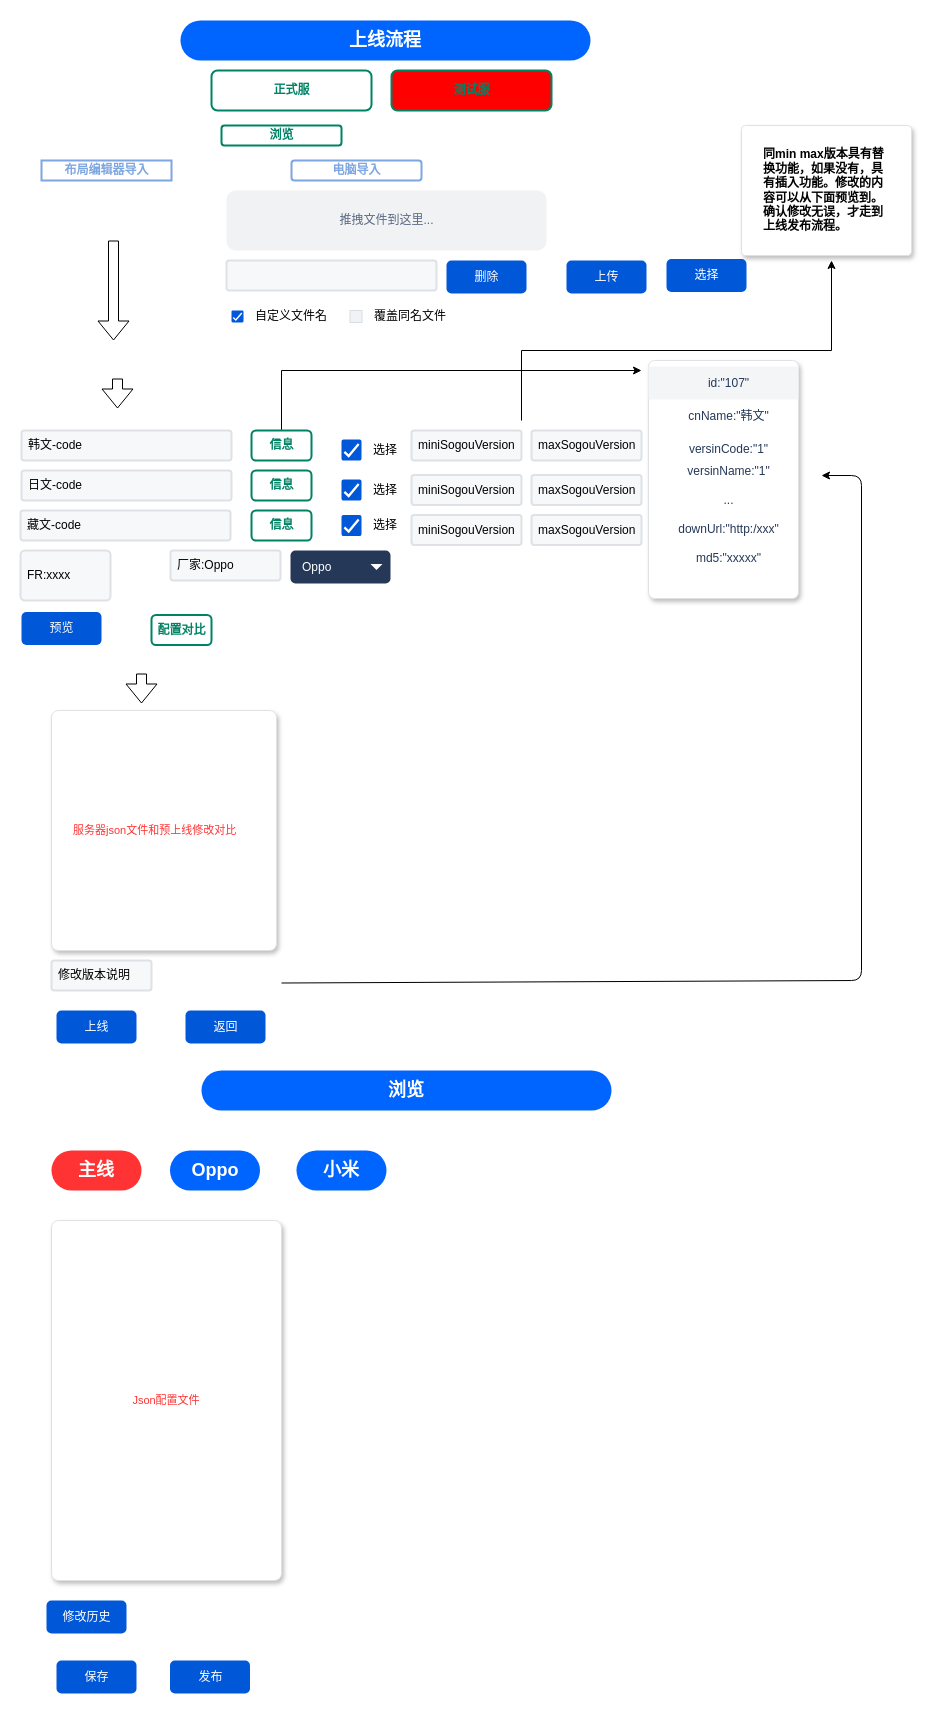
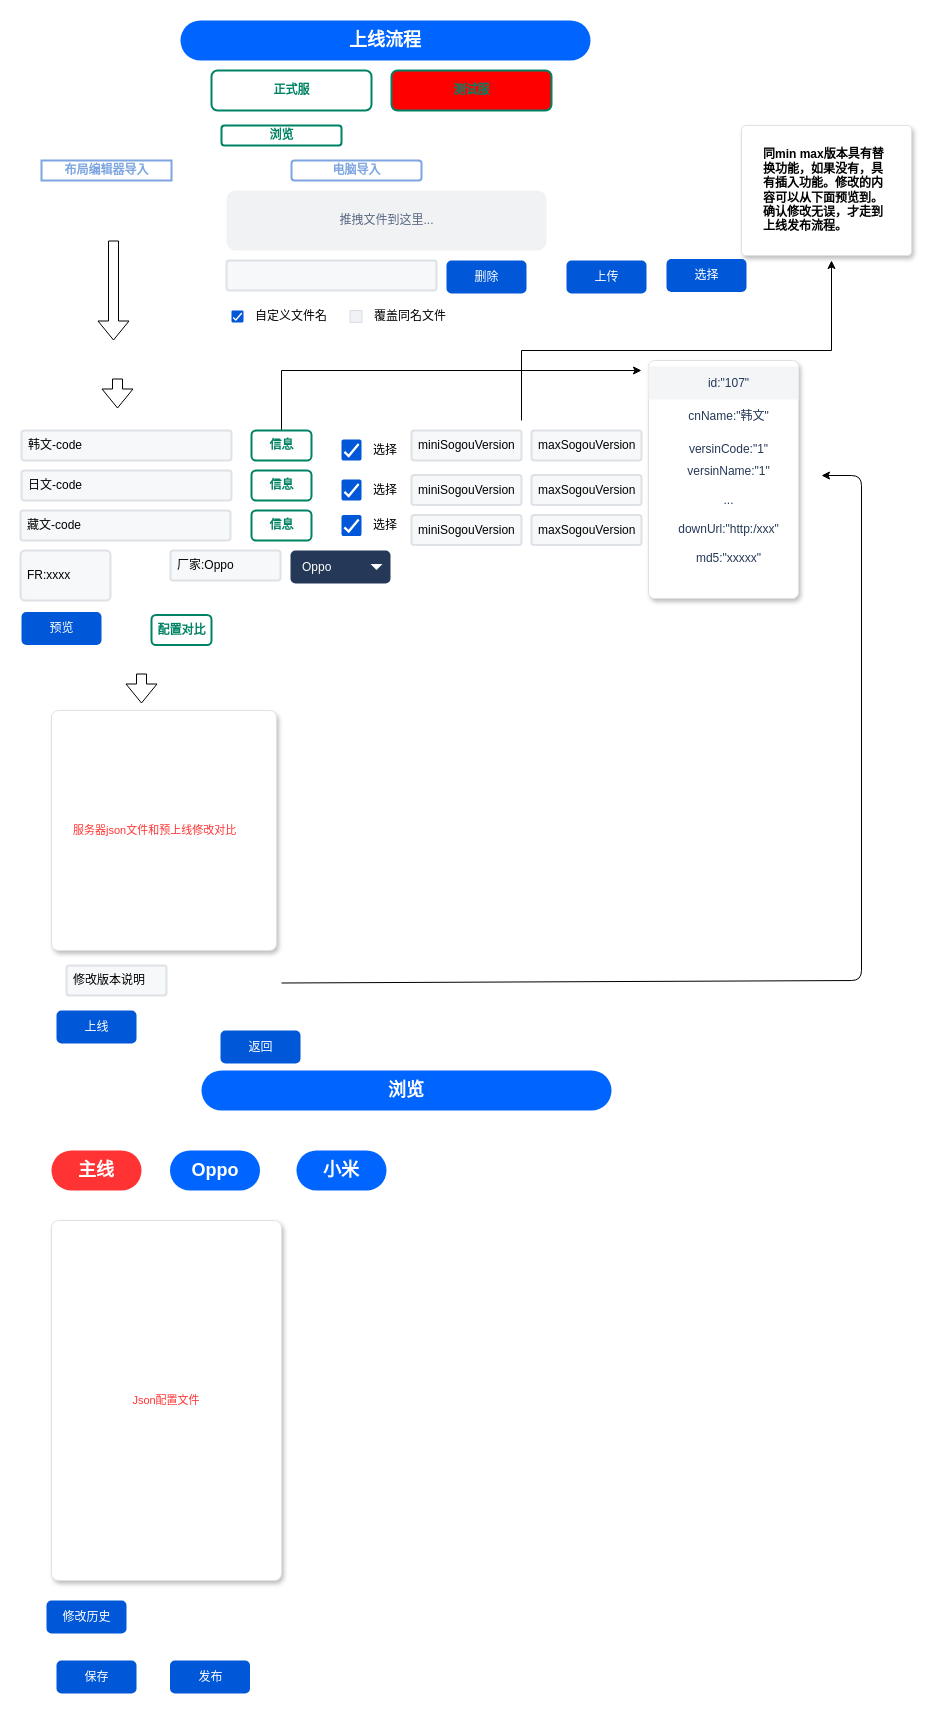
  <mxCell id="0" />
  <mxCell id="1" parent="0" />
  <mxCell id="2" value="上线流程" style="rounded=1;fillColor=#0065FF;strokeColor=none;html=1;fontColor=#ffffff;align=center;verticalAlign=middle;whiteSpace=wrap;fontSize=18;fontStyle=1;arcSize=50" vertex="1" parent="1"><mxGeometry x="180" y="20" width="410" height="40" as="geometry" /></mxCell>
  <mxCell id="3" value="正式服" style="dashed=0;html=1;rounded=1;strokeColor=#008364;fontSize=12;align=center;fontStyle=1;strokeWidth=2;fontColor=#008364" vertex="1" parent="1"><mxGeometry x="211" y="70" width="160" height="40" as="geometry" /></mxCell>
  <mxCell id="4" value="测试服" style="dashed=0;html=1;rounded=1;strokeColor=#008364;fontSize=12;align=center;fontStyle=1;strokeWidth=2;fontColor=#008364;fillColor=#FF0000;" vertex="1" parent="1"><mxGeometry x="391" y="70" width="160" height="40" as="geometry" /></mxCell>
  <mxCell id="5" value="推拽文件到这里..." style="rounded=1;align=center;fillColor=#F1F2F4;strokeColor=none;html=1;fontColor=#596780;fontSize=12" vertex="1" parent="1"><mxGeometry x="226" y="190" width="320" height="60" as="geometry" /></mxCell>
  <mxCell id="6" value="" style="rounded=1;arcSize=9;fillColor=#F7F8F9;align=left;spacingLeft=5;strokeColor=#DEE1E6;html=1;strokeWidth=2;fontSize=12" vertex="1" parent="1"><mxGeometry x="226" y="260" width="210" height="30" as="geometry" /></mxCell>
  <mxCell id="7" value="删除" style="rounded=1;fillColor=#0057D8;align=center;strokeColor=none;html=1;fontColor=#ffffff;fontSize=12" vertex="1" parent="1"><mxGeometry x="446" y="260" width="80" height="33" as="geometry" /></mxCell>
  <mxCell id="8" value="自定义文件名" style="html=1;shadow=0;dashed=0;shape=mxgraph.atlassian.checkbox_2;fillColor=#0057D8;strokeColor=none;align=left;verticalAlign=middle;fontStyle=0;fontSize=12;labelPosition=right;verticalLabelPosition=middle;spacingLeft=10" vertex="1" parent="1"><mxGeometry x="231" y="310" width="12" height="12" as="geometry" /></mxCell>
  <mxCell id="9" value="覆盖同名文件" style="rounded=1;fillColor=#F0F2F5;strokeColor=#D8DCE3;align=left;verticalAlign=middle;fontStyle=0;fontSize=12;labelPosition=right;verticalLabelPosition=middle;spacingLeft=10;html=1;shadow=0;dashed=0;arcSize=0;" vertex="1" parent="1"><mxGeometry x="349.5" y="310" width="12" height="12" as="geometry" /></mxCell>
  <mxCell id="10" value="上传" style="rounded=1;fillColor=#0057D8;align=center;strokeColor=none;html=1;fontColor=#ffffff;fontSize=12" vertex="1" parent="1"><mxGeometry x="566" y="260" width="80" height="33" as="geometry" /></mxCell>
  <mxCell id="11" value="选择" style="rounded=1;fillColor=#0057D8;align=center;strokeColor=none;html=1;fontColor=#ffffff;fontSize=12" vertex="1" parent="1"><mxGeometry x="666" y="258.5" width="80" height="33" as="geometry" /></mxCell>
  <mxCell id="12" value="韩文-code" style="rounded=1;arcSize=9;fillColor=#F7F8F9;align=left;spacingLeft=5;strokeColor=#DEE1E6;html=1;strokeWidth=2;fontSize=12" vertex="1" parent="1"><mxGeometry x="21" y="430" width="210" height="30" as="geometry" /></mxCell>
  <mxCell id="13" value="日文-code" style="rounded=1;arcSize=9;fillColor=#F7F8F9;align=left;spacingLeft=5;strokeColor=#DEE1E6;html=1;strokeWidth=2;fontSize=12" vertex="1" parent="1"><mxGeometry x="21" y="470" width="210" height="30" as="geometry" /></mxCell>
  <mxCell id="14" value="藏文-code" style="rounded=1;arcSize=9;fillColor=#F7F8F9;align=left;spacingLeft=5;strokeColor=#DEE1E6;html=1;strokeWidth=2;fontSize=12" vertex="1" parent="1"><mxGeometry x="20" y="510" width="210" height="30" as="geometry" /></mxCell>
  <mxCell id="15" style="edgeStyle=orthogonalEdgeStyle;rounded=0;orthogonalLoop=1;jettySize=auto;html=1;" edge="1" parent="1" source="16"><mxGeometry relative="1" as="geometry"><mxPoint x="641" y="370" as="targetPoint" /><Array as="points"><mxPoint x="281" y="370" /><mxPoint x="641" y="370" /></Array></mxGeometry></mxCell>
  <mxCell id="16" value="信息" style="dashed=0;html=1;rounded=1;strokeColor=#008364;fontSize=12;align=center;fontStyle=1;strokeWidth=2;fontColor=#008364" vertex="1" parent="1"><mxGeometry x="251" y="430" width="60" height="30" as="geometry" /></mxCell>
  <mxCell id="17" value="信息" style="dashed=0;html=1;rounded=1;strokeColor=#008364;fontSize=12;align=center;fontStyle=1;strokeWidth=2;fontColor=#008364" vertex="1" parent="1"><mxGeometry x="251" y="470" width="60" height="30" as="geometry" /></mxCell>
  <mxCell id="18" value="信息" style="dashed=0;html=1;rounded=1;strokeColor=#008364;fontSize=12;align=center;fontStyle=1;strokeWidth=2;fontColor=#008364" vertex="1" parent="1"><mxGeometry x="251" y="510" width="60" height="30" as="geometry" /></mxCell>
  <mxCell id="19" value="选择" style="html=1;shadow=0;dashed=0;shape=mxgraph.atlassian.checkbox_2;fillColor=#0057D8;strokeColor=none;align=left;verticalAlign=middle;fontStyle=0;fontSize=12;labelPosition=right;verticalLabelPosition=middle;spacingLeft=10" vertex="1" parent="1"><mxGeometry x="341" y="439" width="20" height="21" as="geometry" /></mxCell>
  <mxCell id="20" value="选择" style="html=1;shadow=0;dashed=0;shape=mxgraph.atlassian.checkbox_2;fillColor=#0057D8;strokeColor=none;align=left;verticalAlign=middle;fontStyle=0;fontSize=12;labelPosition=right;verticalLabelPosition=middle;spacingLeft=10" vertex="1" parent="1"><mxGeometry x="341" y="479" width="20" height="21" as="geometry" /></mxCell>
  <mxCell id="21" value="选择" style="html=1;shadow=0;dashed=0;shape=mxgraph.atlassian.checkbox_2;fillColor=#0057D8;strokeColor=none;align=left;verticalAlign=middle;fontStyle=0;fontSize=12;labelPosition=right;verticalLabelPosition=middle;spacingLeft=10" vertex="1" parent="1"><mxGeometry x="341" y="514.5" width="20" height="21" as="geometry" /></mxCell>
  <mxCell id="22" value="" style="rounded=1;fillColor=#ffffff;strokeColor=#DFE1E5;shadow=1;html=1;arcSize=4;align=center;" vertex="1" parent="1"><mxGeometry x="648" y="360" width="150" height="238" as="geometry" /></mxCell>
  <mxCell id="23" value="id:&quot;107&quot;" style="rounded=0;fillColor=#F4F5F7;strokeColor=none;shadow=0;html=1;align=center;fontSize=12;spacingLeft=10;fontColor=#253858;resizeWidth=1" vertex="1" parent="22"><mxGeometry width="150" height="33" relative="1" as="geometry"><mxPoint y="6" as="offset" /></mxGeometry></mxCell>
  <mxCell id="24" value="cnName:&quot;韩文&quot;" style="rounded=0;fillColor=none;strokeColor=none;shadow=0;html=1;align=center;fontSize=12;spacingLeft=10;fontColor=#253858;resizeWidth=1" vertex="1" parent="22"><mxGeometry width="150" height="33" relative="1" as="geometry"><mxPoint y="39" as="offset" /></mxGeometry></mxCell>
  <mxCell id="25" value="versinCode:&quot;1&quot;" style="rounded=0;fillColor=none;strokeColor=none;shadow=0;html=1;align=center;fontSize=12;spacingLeft=10;fontColor=#253858;resizeWidth=1" vertex="1" parent="22"><mxGeometry width="150" height="33" relative="1" as="geometry"><mxPoint y="72" as="offset" /></mxGeometry></mxCell>
  <mxCell id="26" value="versinName:&quot;1&quot;" style="rounded=0;fillColor=none;strokeColor=none;shadow=0;html=1;align=center;fontSize=12;spacingLeft=10;fontColor=#253858;resizeWidth=1" vertex="1" parent="22"><mxGeometry y="95.91" width="150" height="29.306" as="geometry" /></mxCell>
  <mxCell id="27" value="..." style="rounded=0;fillColor=none;strokeColor=none;shadow=0;html=1;align=center;fontSize=12;spacingLeft=10;fontColor=#253858;resizeWidth=1" vertex="1" parent="22"><mxGeometry y="125.216" width="150" height="29.306" as="geometry" /></mxCell>
  <mxCell id="28" value="downUrl:&quot;http:/xxx&quot;" style="rounded=0;fillColor=none;strokeColor=none;shadow=0;html=1;align=center;fontSize=12;spacingLeft=10;fontColor=#253858;resizeWidth=1" vertex="1" parent="22"><mxGeometry y="154.522" width="150" height="29.306" as="geometry" /></mxCell>
  <mxCell id="29" value="md5:&quot;xxxxx&quot;" style="rounded=0;fillColor=none;strokeColor=none;shadow=0;html=1;align=center;fontSize=12;spacingLeft=10;fontColor=#253858;resizeWidth=1" vertex="1" parent="22"><mxGeometry y="183.828" width="150" height="29.306" as="geometry" /></mxCell>
  <mxCell id="30" style="edgeStyle=orthogonalEdgeStyle;rounded=0;orthogonalLoop=1;jettySize=auto;html=1;" edge="1" parent="1"><mxGeometry relative="1" as="geometry"><mxPoint x="831" y="260" as="targetPoint" /><mxPoint x="521" y="420" as="sourcePoint" /><Array as="points"><mxPoint x="521" y="350" /><mxPoint x="831" y="350" /><mxPoint x="831" y="260" /></Array></mxGeometry></mxCell>
  <mxCell id="31" value="miniSogouVersion" style="rounded=1;arcSize=9;fillColor=#F7F8F9;align=left;spacingLeft=5;strokeColor=#DEE1E6;html=1;strokeWidth=2;fontSize=12" vertex="1" parent="1"><mxGeometry x="411" y="430" width="110" height="30" as="geometry" /></mxCell>
  <mxCell id="32" value="maxSogouVersion" style="rounded=1;arcSize=9;fillColor=#F7F8F9;align=left;spacingLeft=5;strokeColor=#DEE1E6;html=1;strokeWidth=2;fontSize=12" vertex="1" parent="1"><mxGeometry x="531" y="430" width="110" height="30" as="geometry" /></mxCell>
  <mxCell id="33" value="miniSogouVersion" style="rounded=1;arcSize=9;fillColor=#F7F8F9;align=left;spacingLeft=5;strokeColor=#DEE1E6;html=1;strokeWidth=2;fontSize=12" vertex="1" parent="1"><mxGeometry x="411" y="474.5" width="110" height="30" as="geometry" /></mxCell>
  <mxCell id="34" value="maxSogouVersion" style="rounded=1;arcSize=9;fillColor=#F7F8F9;align=left;spacingLeft=5;strokeColor=#DEE1E6;html=1;strokeWidth=2;fontSize=12" vertex="1" parent="1"><mxGeometry x="531" y="474.5" width="110" height="30" as="geometry" /></mxCell>
  <mxCell id="35" value="miniSogouVersion" style="rounded=1;arcSize=9;fillColor=#F7F8F9;align=left;spacingLeft=5;strokeColor=#DEE1E6;html=1;strokeWidth=2;fontSize=12" vertex="1" parent="1"><mxGeometry x="411" y="514.5" width="110" height="30" as="geometry" /></mxCell>
  <mxCell id="36" value="maxSogouVersion" style="rounded=1;arcSize=9;fillColor=#F7F8F9;align=left;spacingLeft=5;strokeColor=#DEE1E6;html=1;strokeWidth=2;fontSize=12" vertex="1" parent="1"><mxGeometry x="531" y="514.5" width="110" height="30" as="geometry" /></mxCell>
  <mxCell id="37" value="预览" style="rounded=1;fillColor=#0057D8;align=center;strokeColor=none;html=1;fontColor=#ffffff;fontSize=12" vertex="1" parent="1"><mxGeometry x="21" y="611.5" width="80" height="33" as="geometry" /></mxCell>
  <mxCell id="38" value="配置对比" style="dashed=0;html=1;rounded=1;strokeColor=#008364;fontSize=12;align=center;fontStyle=1;strokeWidth=2;fontColor=#008364" vertex="1" parent="1"><mxGeometry x="151" y="614.5" width="60" height="30" as="geometry" /></mxCell>
  <mxCell id="39" value="" style="shape=flexArrow;endArrow=classic;html=1;" edge="1" parent="1"><mxGeometry width="50" height="50" relative="1" as="geometry"><mxPoint x="141" y="673" as="sourcePoint" /><mxPoint x="141" y="703" as="targetPoint" /></mxGeometry></mxCell>
  <mxCell id="40" value="" style="shape=flexArrow;endArrow=classic;html=1;" edge="1" parent="1"><mxGeometry width="50" height="50" relative="1" as="geometry"><mxPoint x="117" y="378" as="sourcePoint" /><mxPoint x="117" y="408" as="targetPoint" /></mxGeometry></mxCell>
  <mxCell id="41" value="&lt;span style=&quot;font-size: 11px&quot;&gt;&lt;font color=&quot;#ff3333&quot;&gt;服务器json文件和预上线修改对比&lt;/font&gt;&lt;/span&gt;" style="rounded=1;arcSize=3;fillColor=#ffffff;strokeColor=#DFE1E5;strokeWidth=1;shadow=1;align=left;html=1;whiteSpace=wrap;spacingLeft=20;spacingRight=20;fontSize=12" vertex="1" parent="1"><mxGeometry x="51" y="710" width="225" height="240" as="geometry" /></mxCell>
  <mxCell id="42" value="上线" style="rounded=1;fillColor=#0057D8;align=center;strokeColor=none;html=1;fontColor=#ffffff;fontSize=12" vertex="1" parent="1"><mxGeometry x="56" y="1010" width="80" height="33" as="geometry" /></mxCell>
- <mxCell id="43" value="返回" style="rounded=1;fillColor=#0057D8;align=center;strokeColor=none;html=1;fontColor=#ffffff;fontSize=12" vertex="1" parent="1"><mxGeometry x="185" y="1010" width="80" height="33" as="geometry" /></mxCell>
+ <mxCell id="43" value="返回" style="rounded=1;fillColor=#0057D8;align=center;strokeColor=none;html=1;fontColor=#ffffff;fontSize=12" vertex="1" parent="1"><mxGeometry x="220" y="1030" width="80" height="33" as="geometry" /></mxCell>
  <mxCell id="44" value="" style="endArrow=classic;html=1;" edge="1" parent="1"><mxGeometry width="50" height="50" relative="1" as="geometry"><mxPoint x="281" y="982.5" as="sourcePoint" /><mxPoint x="821" y="475" as="targetPoint" /><Array as="points"><mxPoint x="861" y="980" /><mxPoint x="861" y="475" /></Array></mxGeometry></mxCell>
  <mxCell id="45" value="FR:xxxx" style="rounded=1;arcSize=9;fillColor=#F7F8F9;align=left;spacingLeft=5;strokeColor=#DEE1E6;html=1;strokeWidth=2;fontSize=12" vertex="1" parent="1"><mxGeometry x="20" y="550" width="90" height="50" as="geometry" /></mxCell>
  <mxCell id="46" value="厂家:Oppo" style="rounded=1;arcSize=9;fillColor=#F7F8F9;align=left;spacingLeft=5;strokeColor=#DEE1E6;html=1;strokeWidth=2;fontSize=12" vertex="1" parent="1"><mxGeometry x="170" y="550" width="110" height="30" as="geometry" /></mxCell>
  <mxCell id="47" value="Oppo" style="rounded=1;fillColor=#253858;strokeColor=none;html=1;fontColor=#ffffff;align=left;fontSize=12;spacingLeft=10" vertex="1" parent="1"><mxGeometry x="290" y="550" width="100" height="33" as="geometry" /></mxCell>
  <mxCell id="48" value="" style="shape=triangle;direction=south;fillColor=#ffffff;strokeColor=none;html=1" vertex="1" parent="47"><mxGeometry x="1" y="0.5" width="12" height="6" relative="1" as="geometry"><mxPoint x="-20" y="-3" as="offset" /></mxGeometry></mxCell>
  <mxCell id="49" value="浏览" style="dashed=0;html=1;rounded=1;strokeColor=#008364;fontSize=12;align=center;fontStyle=1;strokeWidth=2;fontColor=#008364" vertex="1" parent="1"><mxGeometry x="221" y="125" width="120" height="20" as="geometry" /></mxCell>
  <mxCell id="50" value="浏览" style="rounded=1;fillColor=#0065FF;strokeColor=none;html=1;fontColor=#ffffff;align=center;verticalAlign=middle;whiteSpace=wrap;fontSize=18;fontStyle=1;arcSize=50" vertex="1" parent="1"><mxGeometry x="201" y="1070" width="410" height="40" as="geometry" /></mxCell>
  <mxCell id="51" value="主线" style="rounded=1;strokeColor=none;html=1;fontColor=#ffffff;align=center;verticalAlign=middle;whiteSpace=wrap;fontSize=18;fontStyle=1;arcSize=50;fillColor=#FF3333;" vertex="1" parent="1"><mxGeometry x="51" y="1150" width="90" height="40" as="geometry" /></mxCell>
  <mxCell id="52" value="Oppo" style="rounded=1;fillColor=#0065FF;strokeColor=none;html=1;fontColor=#ffffff;align=center;verticalAlign=middle;whiteSpace=wrap;fontSize=18;fontStyle=1;arcSize=50" vertex="1" parent="1"><mxGeometry x="169.5" y="1150" width="90" height="40" as="geometry" /></mxCell>
  <mxCell id="53" value="小米" style="rounded=1;fillColor=#0065FF;strokeColor=none;html=1;fontColor=#ffffff;align=center;verticalAlign=middle;whiteSpace=wrap;fontSize=18;fontStyle=1;arcSize=50" vertex="1" parent="1"><mxGeometry x="296" y="1150" width="90" height="40" as="geometry" /></mxCell>
  <mxCell id="54" value="&lt;font color=&quot;#ff3333&quot;&gt;&lt;span style=&quot;font-size: 11px&quot;&gt;Json配置文件&lt;/span&gt;&lt;/font&gt;" style="rounded=1;arcSize=3;fillColor=#ffffff;strokeColor=#DFE1E5;strokeWidth=1;shadow=1;align=center;html=1;whiteSpace=wrap;spacingLeft=20;spacingRight=20;fontSize=12" vertex="1" parent="1"><mxGeometry x="51" y="1220" width="230" height="360" as="geometry" /></mxCell>
  <mxCell id="55" value="修改历史" style="rounded=1;fillColor=#0057D8;align=center;strokeColor=none;html=1;fontColor=#ffffff;fontSize=12" vertex="1" parent="1"><mxGeometry x="46" y="1600" width="80" height="33" as="geometry" /></mxCell>
  <mxCell id="56" value="保存" style="rounded=1;fillColor=#0057D8;align=center;strokeColor=none;html=1;fontColor=#ffffff;fontSize=12" vertex="1" parent="1"><mxGeometry x="56" y="1660" width="80" height="33" as="geometry" /></mxCell>
  <mxCell id="57" value="发布" style="rounded=1;fillColor=#0057D8;align=center;strokeColor=none;html=1;fontColor=#ffffff;fontSize=12" vertex="1" parent="1"><mxGeometry x="169.5" y="1660" width="80" height="33" as="geometry" /></mxCell>
  <mxCell id="58" value="&lt;b&gt;同min max版本具有替换功能，如果没有，具有插入功能。修改的内容可以从下面预览到。&lt;br&gt;确认修改无误，才走到上线发布流程。&lt;br&gt;&lt;/b&gt;" style="rounded=1;arcSize=3;fillColor=#ffffff;strokeColor=#DFE1E5;strokeWidth=1;shadow=1;align=left;html=1;whiteSpace=wrap;spacingLeft=20;spacingRight=20;fontSize=12" vertex="1" parent="1"><mxGeometry x="741" y="125" width="170" height="130" as="geometry" /></mxCell>
  <mxCell id="59" value="" style="shape=flexArrow;endArrow=classic;html=1;" edge="1" parent="1"><mxGeometry width="50" height="50" relative="1" as="geometry"><mxPoint x="113" y="240" as="sourcePoint" /><mxPoint x="113" y="340" as="targetPoint" /></mxGeometry></mxCell>
  <mxCell id="60" value="布局编辑器导入" style="dashed=0;html=1;fontSize=12;align=center;fontStyle=1;strokeWidth=2;strokeColor=#7EA6E0;fontColor=#7EA6E0;rounded=0;" vertex="1" parent="1"><mxGeometry x="41" y="160" width="130" height="20" as="geometry" /></mxCell>
  <mxCell id="61" value="电脑导入" style="dashed=0;html=1;rounded=1;fontSize=12;align=center;fontStyle=1;strokeWidth=2;strokeColor=#7EA6E0;fontColor=#7EA6E0;" vertex="1" parent="1"><mxGeometry x="291" y="160" width="130" height="20" as="geometry" /></mxCell>
- <mxCell id="62" value="修改版本说明" style="rounded=1;arcSize=9;fillColor=#F7F8F9;align=left;spacingLeft=5;strokeColor=#DEE1E6;html=1;strokeWidth=2;fontSize=12" vertex="1" parent="1"><mxGeometry x="51" y="960" width="100" height="30" as="geometry" /></mxCell>
+ <mxCell id="62" value="修改版本说明" style="rounded=1;arcSize=9;fillColor=#F7F8F9;align=left;spacingLeft=5;strokeColor=#DEE1E6;html=1;strokeWidth=2;fontSize=12" vertex="1" parent="1"><mxGeometry x="66" y="965" width="100" height="30" as="geometry" /></mxCell>
